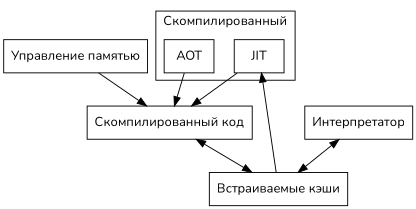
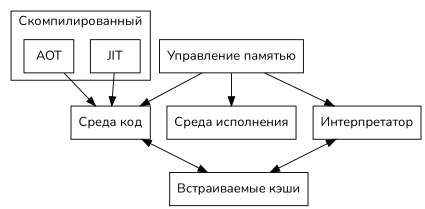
  digraph {
    fontname=Nunito
    node [fontname=Nunito shape=rectangle]
    edge [fontname=Nunito]
    JIT
    AOT
-   n3 [label="Скомпилированный код"]
+   n3 [label="Среда код"]
+   n4 [label="Среда исполнения"]
    n5 [label="Управление памятью"]
    n6 [label="Интерпретатор"]
    n7 [label="Встраиваемые кэши"]
    subgraph cluster_1 {
      label="Скомпилированный"
      JIT
      AOT
    }
    JIT -> n3
    AOT -> n3
    n3 -> n7 [dir=both]
    n5 -> n3
+   n5 -> n4
+   n5 -> n6
    n6 -> n7 [dir=both]
-   n7 -> JIT
  }
